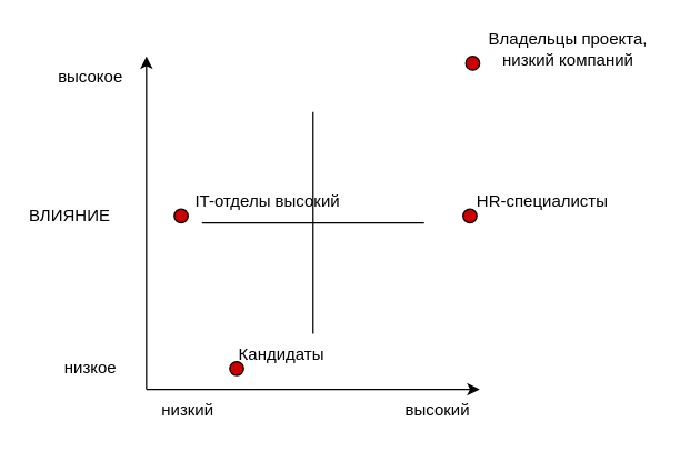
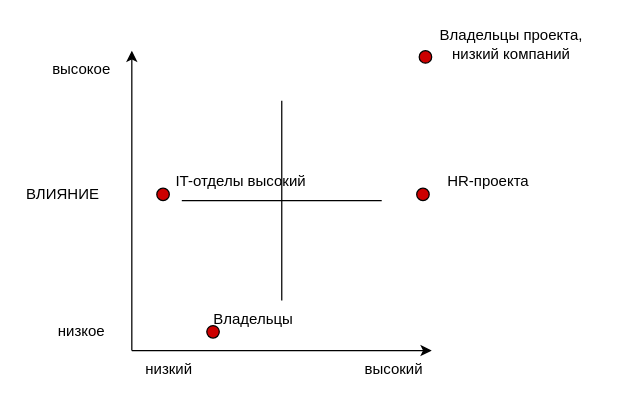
  <mxCell id="0" />
  <mxCell id="1" parent="0" />
  <mxCell id="2" value="" style="endArrow=classic;html=1;rounded=0;" edge="1" parent="1"><mxGeometry width="50" height="50" relative="1" as="geometry"><mxPoint x="105" y="280" as="sourcePoint" /><mxPoint x="105" y="40" as="targetPoint" /></mxGeometry></mxCell>
  <mxCell id="3" value="" style="endArrow=classic;html=1;rounded=0;" edge="1" parent="1"><mxGeometry width="50" height="50" relative="1" as="geometry"><mxPoint x="105" y="280" as="sourcePoint" /><mxPoint x="345" y="280" as="targetPoint" /></mxGeometry></mxCell>
  <mxCell id="4" value="" style="endArrow=none;html=1;rounded=0;" edge="1" parent="1"><mxGeometry width="50" height="50" relative="1" as="geometry"><mxPoint x="225" y="80" as="sourcePoint" /><mxPoint x="225" y="240" as="targetPoint" /></mxGeometry></mxCell>
  <mxCell id="5" value="" style="endArrow=none;html=1;rounded=0;" edge="1" parent="1"><mxGeometry width="50" height="50" relative="1" as="geometry"><mxPoint x="145" y="160" as="sourcePoint" /><mxPoint x="305" y="160" as="targetPoint" /></mxGeometry></mxCell>
  <mxCell id="6" value="ВЛИЯНИЕ" style="text;html=1;align=center;verticalAlign=middle;whiteSpace=wrap;rounded=0;" vertex="1" parent="1"><mxGeometry x="20" y="140" width="60" height="30" as="geometry" /></mxCell>
  <mxCell id="7" value="высокое" style="text;html=1;align=center;verticalAlign=middle;whiteSpace=wrap;rounded=0;" vertex="1" parent="1"><mxGeometry x="35" y="40" width="60" height="30" as="geometry" /></mxCell>
  <mxCell id="8" value="низкое" style="text;html=1;align=center;verticalAlign=middle;whiteSpace=wrap;rounded=0;" vertex="1" parent="1"><mxGeometry x="35" y="250" width="60" height="30" as="geometry" /></mxCell>
  <mxCell id="9" value="высокий" style="text;html=1;align=center;verticalAlign=middle;whiteSpace=wrap;rounded=0;" vertex="1" parent="1"><mxGeometry x="285" y="280" width="60" height="30" as="geometry" /></mxCell>
  <mxCell id="10" value="низкий" style="text;html=1;align=center;verticalAlign=middle;whiteSpace=wrap;rounded=0;" vertex="1" parent="1"><mxGeometry x="105" y="280" width="60" height="30" as="geometry" /></mxCell>
  <mxCell id="11" value="" style="ellipse;whiteSpace=wrap;html=1;aspect=fixed;fillColor=#CC0000;" vertex="1" parent="1"><mxGeometry x="335" y="40" width="10" height="10" as="geometry" /></mxCell>
  <mxCell id="12" value="Владельцы проекта,&lt;br&gt;низкий компаний" style="text;html=1;align=center;verticalAlign=middle;whiteSpace=wrap;rounded=0;" vertex="1" parent="1"><mxGeometry x="343" y="20" width="132" height="30" as="geometry" /></mxCell>
  <mxCell id="13" value="" style="ellipse;whiteSpace=wrap;html=1;aspect=fixed;fillColor=#CC0000;" vertex="1" parent="1"><mxGeometry x="333" y="150" width="10" height="10" as="geometry" /></mxCell>
- <mxCell id="14" value="HR-специалисты" style="text;html=1;align=center;verticalAlign=middle;whiteSpace=wrap;rounded=0;" vertex="1" parent="1"><mxGeometry x="333" y="130" width="115" height="30" as="geometry" /></mxCell>
+ <mxCell id="14" value="HR-проекта" style="text;html=1;align=center;verticalAlign=middle;whiteSpace=wrap;rounded=0;" vertex="1" parent="1"><mxGeometry x="333" y="130" width="115" height="30" as="geometry" /></mxCell>
  <mxCell id="15" value="" style="ellipse;whiteSpace=wrap;html=1;aspect=fixed;fillColor=#CC0000;" vertex="1" parent="1"><mxGeometry x="125" y="150" width="10" height="10" as="geometry" /></mxCell>
  <mxCell id="16" value="IT-отделы высокий" style="text;html=1;align=center;verticalAlign=middle;whiteSpace=wrap;rounded=0;" vertex="1" parent="1"><mxGeometry x="135" y="130" width="115" height="30" as="geometry" /></mxCell>
  <mxCell id="17" value="" style="ellipse;whiteSpace=wrap;html=1;aspect=fixed;fillColor=#CC0000;" vertex="1" parent="1"><mxGeometry x="165" y="260" width="10" height="10" as="geometry" /></mxCell>
- <mxCell id="18" value="Кандидаты" style="text;html=1;align=center;verticalAlign=middle;whiteSpace=wrap;rounded=0;" vertex="1" parent="1"><mxGeometry x="145" y="240" width="115" height="30" as="geometry" /></mxCell>
+ <mxCell id="18" value="Владельцы" style="text;html=1;align=center;verticalAlign=middle;whiteSpace=wrap;rounded=0;" vertex="1" parent="1"><mxGeometry x="145" y="240" width="115" height="30" as="geometry" /></mxCell>
